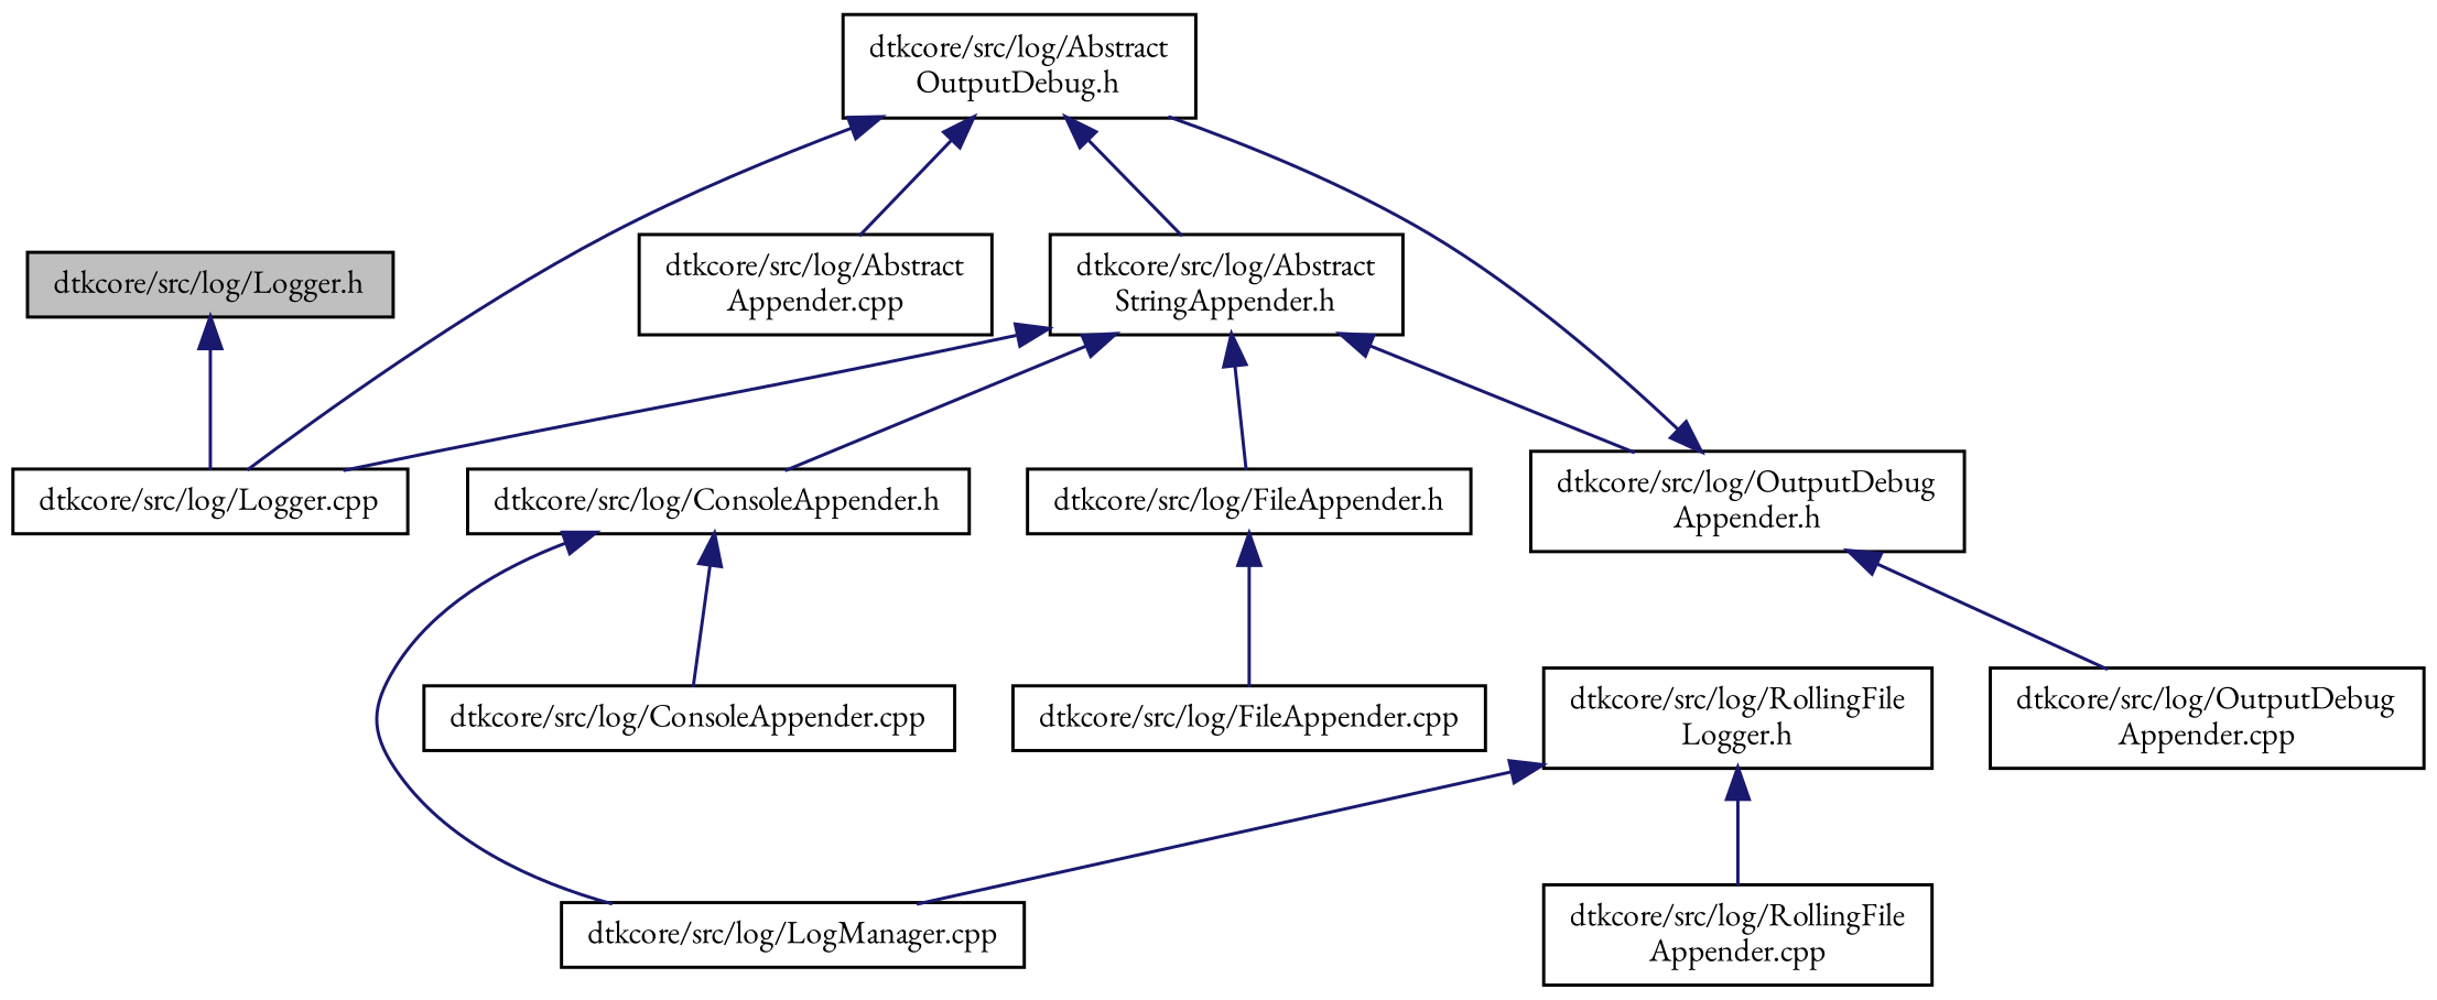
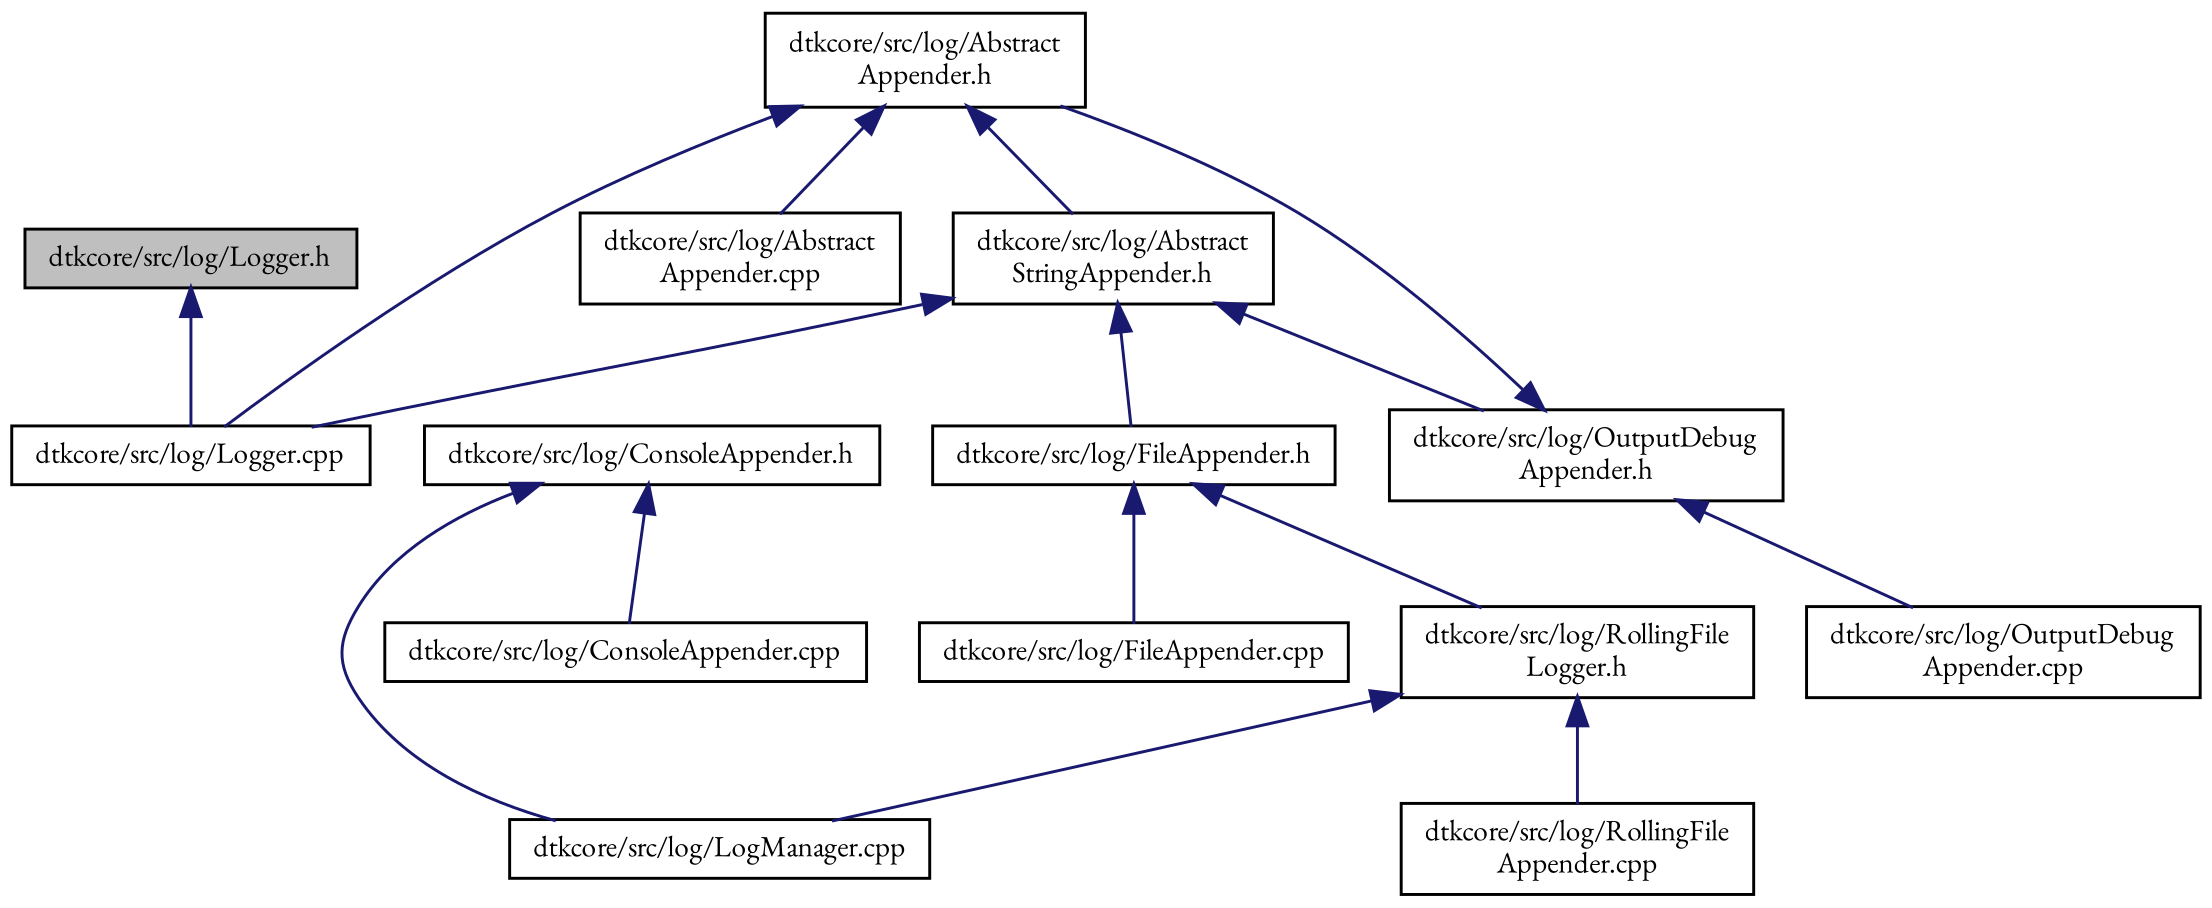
  digraph {
    fontname="EB Garamond"
    node [color=black fillcolor=white fontname="EB Garamond" fontsize=10 shape=record style=filled]
    edge [color=midnightblue dir=back fontname="EB Garamond" fontsize=10 labelfontname=Helvetica labelfontsize=10 style=solid]
    n1 [fillcolor=grey75 fontcolor=black height=0.2 label="dtkcore/src/log/Logger.h" width=0.4]
    n2 [height=0.2 label="dtkcore/src/log/Logger.cpp" width=0.4]
-   n3 [height=0.2 label="dtkcore/src/log/Abstract\lOutputDebug.h" width=0.4]
+   n3 [height=0.2 label="dtkcore/src/log/Abstract\lAppender.h" width=0.4]
    n4 [height=0.2 label="dtkcore/src/log/Abstract\lAppender.cpp" width=0.4]
    n5 [height=0.2 label="dtkcore/src/log/Abstract\lStringAppender.h" width=0.4]
    n6 [height=0.2 label="dtkcore/src/log/LogManager.cpp" width=0.4]
    n7 [height=0.2 label="dtkcore/src/log/ConsoleAppender.h" width=0.4]
    n8 [height=0.2 label="dtkcore/src/log/FileAppender.h" width=0.4]
    n9 [height=0.2 label="dtkcore/src/log/OutputDebug\lAppender.h" width=0.4]
    n10 [height=0.2 label="dtkcore/src/log/ConsoleAppender.cpp" width=0.4]
    n11 [height=0.2 label="dtkcore/src/log/FileAppender.cpp" width=0.4]
    n12 [height=0.2 label="dtkcore/src/log/RollingFile\lLogger.h" width=0.4]
    n13 [height=0.2 label="dtkcore/src/log/OutputDebug\lAppender.cpp" width=0.4]
    n14 [height=0.2 label="dtkcore/src/log/RollingFile\lAppender.cpp" width=0.4]
    n1 -> n2
    n3 -> n2
    n3 -> n4
    n3 -> n5
    n5 -> n2
-   n5 -> n7
    n5 -> n8
    n5 -> n9
    n7 -> n6
    n7 -> n10
    n8 -> n11
+   n8 -> n12
    n9 -> n3
    n9 -> n13
    n12 -> n6
    n12 -> n14
  }
